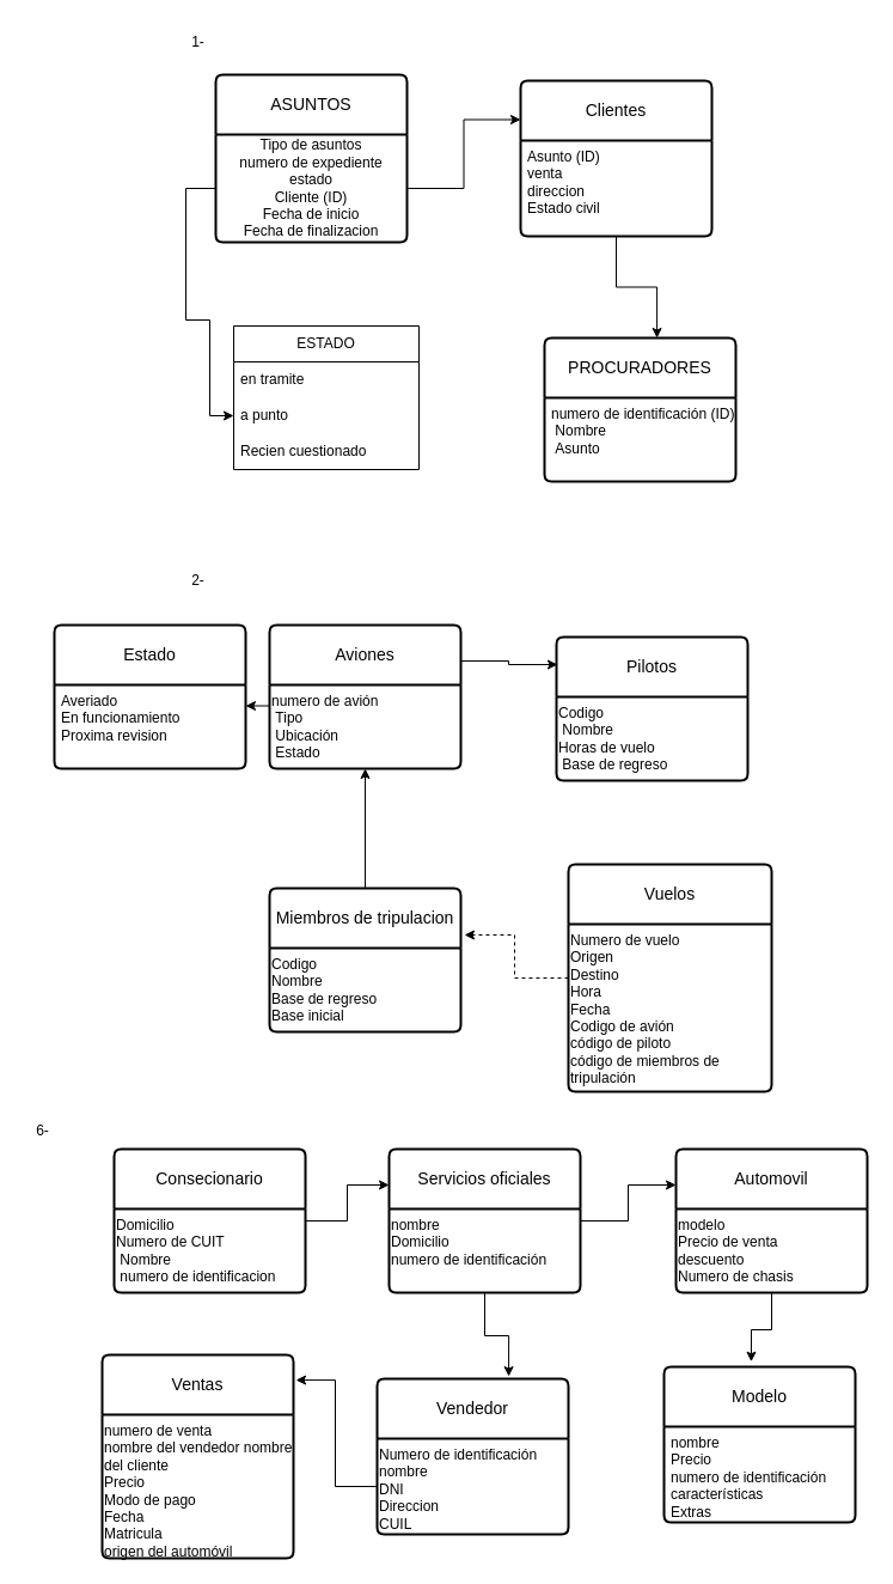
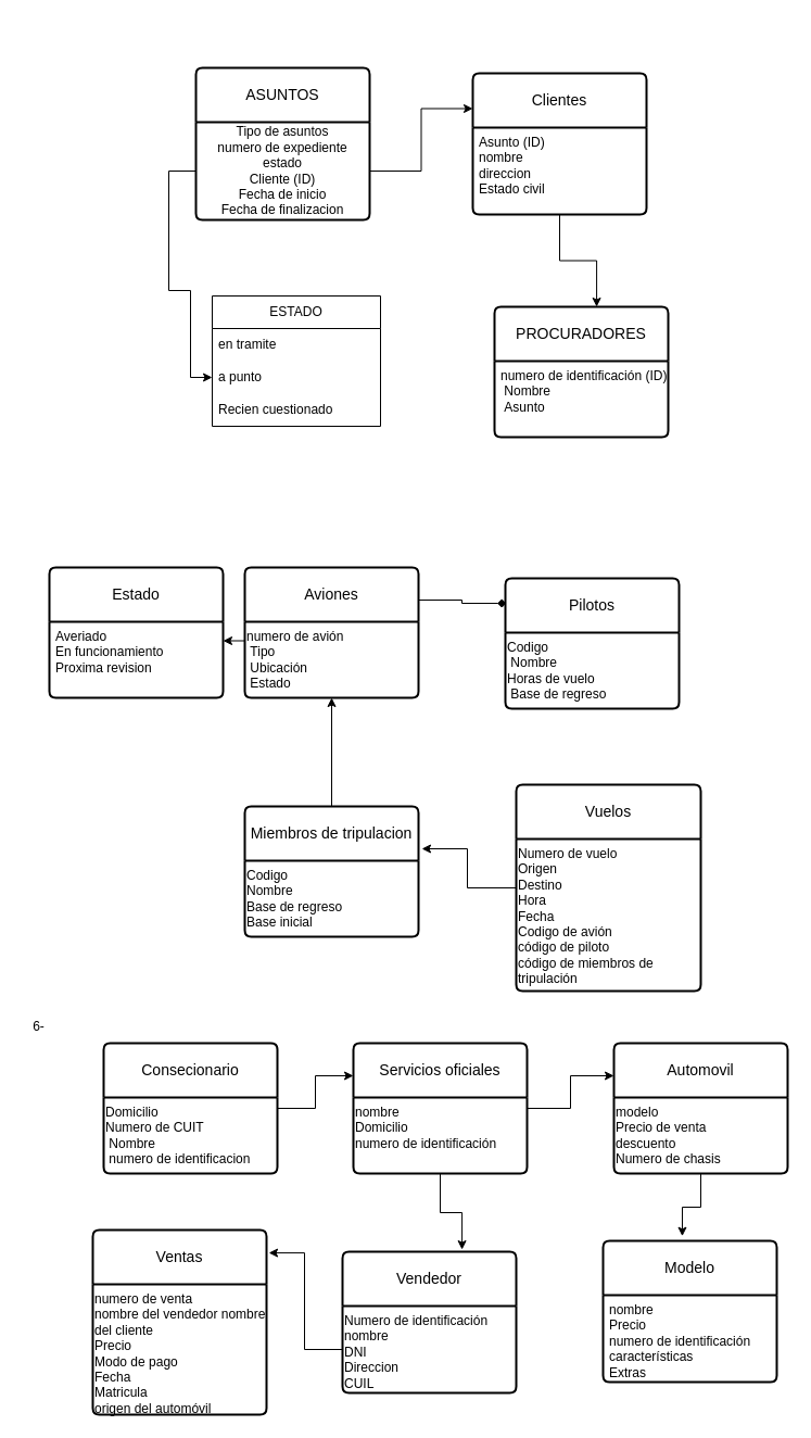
  <mxCell id="0" />
  <mxCell id="1" parent="0" />
- <mxCell id="2" value="1-" style="text;html=1;align=center;verticalAlign=middle;resizable=0;points=[];autosize=1;strokeColor=none;fillColor=none;" parent="1" vertex="1"><mxGeometry x="150" y="20" width="30" height="30" as="geometry" /></mxCell>
  <mxCell id="3" value="ESTADO" style="swimlane;fontStyle=0;childLayout=stackLayout;horizontal=1;startSize=30;horizontalStack=0;resizeParent=1;resizeParentMax=0;resizeLast=0;collapsible=1;marginBottom=0;whiteSpace=wrap;html=1;" parent="1" vertex="1"><mxGeometry x="195" y="272" width="155" height="120" as="geometry" /></mxCell>
  <mxCell id="4" value="en tramite" style="text;strokeColor=none;fillColor=none;align=left;verticalAlign=middle;spacingLeft=4;spacingRight=4;overflow=hidden;points=[[0,0.5],[1,0.5]];portConstraint=eastwest;rotatable=0;whiteSpace=wrap;html=1;" parent="3" vertex="1"><mxGeometry y="30" width="155" height="30" as="geometry" /></mxCell>
  <mxCell id="5" value="a punto" style="text;strokeColor=none;fillColor=none;align=left;verticalAlign=middle;spacingLeft=4;spacingRight=4;overflow=hidden;points=[[0,0.5],[1,0.5]];portConstraint=eastwest;rotatable=0;whiteSpace=wrap;html=1;" parent="3" vertex="1"><mxGeometry y="60" width="155" height="30" as="geometry" /></mxCell>
  <mxCell id="6" value="Recien cuestionado" style="text;strokeColor=none;fillColor=none;align=left;verticalAlign=middle;spacingLeft=4;spacingRight=4;overflow=hidden;points=[[0,0.5],[1,0.5]];portConstraint=eastwest;rotatable=0;whiteSpace=wrap;html=1;" parent="3" vertex="1"><mxGeometry y="90" width="155" height="30" as="geometry" /></mxCell>
  <mxCell id="7" value="ASUNTOS" style="swimlane;childLayout=stackLayout;horizontal=1;startSize=50;horizontalStack=0;rounded=1;fontSize=14;fontStyle=0;strokeWidth=2;resizeParent=0;resizeLast=1;shadow=0;dashed=0;align=center;arcSize=4;whiteSpace=wrap;html=1;" parent="1" vertex="1"><mxGeometry x="180" y="62" width="160" height="140" as="geometry" /></mxCell>
  <mxCell id="8" value="Tipo de asuntos&lt;br&gt;numero de expediente&lt;br&gt;estado&lt;br&gt;Cliente (ID)&lt;br&gt;Fecha de inicio&lt;br&gt;Fecha de finalizacion" style="text;strokeColor=none;align=center;fillColor=none;html=1;verticalAlign=middle;whiteSpace=wrap;rounded=0;" parent="7" vertex="1"><mxGeometry y="50" width="160" height="90" as="geometry" /></mxCell>
  <mxCell id="9" value="Clientes" style="swimlane;childLayout=stackLayout;horizontal=1;startSize=50;horizontalStack=0;rounded=1;fontSize=14;fontStyle=0;strokeWidth=2;resizeParent=0;resizeLast=1;shadow=0;dashed=0;align=center;arcSize=4;whiteSpace=wrap;html=1;" parent="1" vertex="1"><mxGeometry x="435" y="67" width="160" height="130" as="geometry" /></mxCell>
- <mxCell id="10" value="Asunto (ID)&lt;br&gt;venta&lt;br&gt;direccion&lt;br&gt;Estado civil" style="align=left;strokeColor=none;fillColor=none;spacingLeft=4;fontSize=12;verticalAlign=top;resizable=0;rotatable=0;part=1;html=1;" parent="9" vertex="1"><mxGeometry y="50" width="160" height="80" as="geometry" /></mxCell>
+ <mxCell id="10" value="Asunto (ID)&lt;br&gt;nombre&lt;br&gt;direccion&lt;br&gt;Estado civil" style="align=left;strokeColor=none;fillColor=none;spacingLeft=4;fontSize=12;verticalAlign=top;resizable=0;rotatable=0;part=1;html=1;" parent="9" vertex="1"><mxGeometry y="50" width="160" height="80" as="geometry" /></mxCell>
  <mxCell id="11" value="" style="edgeStyle=orthogonalEdgeStyle;rounded=0;orthogonalLoop=1;jettySize=auto;html=1;" parent="1" source="8" target="5" edge="1"><mxGeometry relative="1" as="geometry"><Array as="points"><mxPoint x="155" y="157" /><mxPoint x="155" y="267" /><mxPoint x="175" y="267" /><mxPoint x="175" y="347" /></Array></mxGeometry></mxCell>
  <mxCell id="12" value="PROCURADORES" style="swimlane;childLayout=stackLayout;horizontal=1;startSize=50;horizontalStack=0;rounded=1;fontSize=14;fontStyle=0;strokeWidth=2;resizeParent=0;resizeLast=1;shadow=0;dashed=0;align=center;arcSize=4;whiteSpace=wrap;html=1;" parent="1" vertex="1"><mxGeometry x="455" y="282" width="160" height="120" as="geometry" /></mxCell>
  <mxCell id="13" value="numero de identificación (ID)&lt;br&gt;&amp;nbsp;Nombre&lt;br&gt;&amp;nbsp;Asunto" style="align=left;strokeColor=none;fillColor=none;spacingLeft=4;fontSize=12;verticalAlign=top;resizable=0;rotatable=0;part=1;html=1;" parent="12" vertex="1"><mxGeometry y="50" width="160" height="70" as="geometry" /></mxCell>
- <mxCell id="14" value="2-" style="text;html=1;align=center;verticalAlign=middle;resizable=0;points=[];autosize=1;strokeColor=none;fillColor=none;" parent="1" vertex="1"><mxGeometry x="150" y="470" width="30" height="30" as="geometry" /></mxCell>
- <mxCell id="15" style="edgeStyle=orthogonalEdgeStyle;rounded=0;orthogonalLoop=1;jettySize=auto;html=1;exitX=1;exitY=0.25;exitDx=0;exitDy=0;entryX=0.006;entryY=0.192;entryDx=0;entryDy=0;entryPerimeter=0;" edge="1" parent="1" source="16" target="18"><mxGeometry relative="1" as="geometry" /></mxCell>
+ <mxCell id="15" style="edgeStyle=orthogonalEdgeStyle;rounded=0;orthogonalLoop=1;jettySize=auto;html=1;exitX=1;exitY=0.25;exitDx=0;exitDy=0;entryX=0.006;entryY=0.192;entryDx=0;entryDy=0;entryPerimeter=0;endArrow=diamond;" edge="1" parent="1" source="16" target="18"><mxGeometry relative="1" as="geometry" /></mxCell>
  <mxCell id="16" value="Aviones" style="swimlane;childLayout=stackLayout;horizontal=1;startSize=50;horizontalStack=0;rounded=1;fontSize=14;fontStyle=0;strokeWidth=2;resizeParent=0;resizeLast=1;shadow=0;dashed=0;align=center;arcSize=4;whiteSpace=wrap;html=1;" parent="1" vertex="1"><mxGeometry x="225" y="522" width="160" height="120" as="geometry" /></mxCell>
  <mxCell id="17" value="numero de avión&lt;br&gt;&amp;nbsp;Tipo&lt;br&gt;&amp;nbsp;Ubicación&lt;br&gt;&amp;nbsp;Estado" style="text;whiteSpace=wrap;html=1;" parent="16" vertex="1"><mxGeometry y="50" width="160" height="70" as="geometry" /></mxCell>
  <mxCell id="18" value="Pilotos" style="swimlane;childLayout=stackLayout;horizontal=1;startSize=50;horizontalStack=0;rounded=1;fontSize=14;fontStyle=0;strokeWidth=2;resizeParent=0;resizeLast=1;shadow=0;dashed=0;align=center;arcSize=4;whiteSpace=wrap;html=1;" parent="1" vertex="1"><mxGeometry x="465" y="532" width="160" height="120" as="geometry" /></mxCell>
  <mxCell id="19" value="Codigo&lt;br&gt;&amp;nbsp;Nombre&lt;br&gt;Horas de vuelo&lt;br&gt;&amp;nbsp;Base de regreso" style="text;whiteSpace=wrap;html=1;" parent="18" vertex="1"><mxGeometry y="50" width="160" height="70" as="geometry" /></mxCell>
- <mxCell id="20" style="edgeStyle=orthogonalEdgeStyle;rounded=0;orthogonalLoop=1;jettySize=auto;html=1;entryX=1.019;entryY=0.325;entryDx=0;entryDy=0;entryPerimeter=0;dashed=1;" edge="1" parent="1" source="21" target="24"><mxGeometry relative="1" as="geometry" /></mxCell>
+ <mxCell id="20" style="edgeStyle=orthogonalEdgeStyle;rounded=0;orthogonalLoop=1;jettySize=auto;html=1;entryX=1.019;entryY=0.325;entryDx=0;entryDy=0;entryPerimeter=0;" edge="1" parent="1" source="21" target="24"><mxGeometry relative="1" as="geometry" /></mxCell>
  <mxCell id="21" value="Vuelos" style="swimlane;childLayout=stackLayout;horizontal=1;startSize=50;horizontalStack=0;rounded=1;fontSize=14;fontStyle=0;strokeWidth=2;resizeParent=0;resizeLast=1;shadow=0;dashed=0;align=center;arcSize=4;whiteSpace=wrap;html=1;" parent="1" vertex="1"><mxGeometry x="475" y="722" width="170" height="190" as="geometry" /></mxCell>
  <mxCell id="22" value="Numero de vuelo&lt;br&gt;Origen&lt;br&gt;Destino&lt;br&gt;Hora&lt;br&gt;Fecha&lt;br&gt;Codigo  de avión&lt;br&gt;código de  piloto &lt;br&gt;código de miembros de tripulación" style="text;whiteSpace=wrap;html=1;" vertex="1" parent="21"><mxGeometry y="50" width="170" height="140" as="geometry" /></mxCell>
  <mxCell id="23" style="edgeStyle=orthogonalEdgeStyle;rounded=0;orthogonalLoop=1;jettySize=auto;html=1;entryX=0.5;entryY=1;entryDx=0;entryDy=0;" edge="1" parent="1" source="24" target="17"><mxGeometry relative="1" as="geometry" /></mxCell>
  <mxCell id="24" value="Miembros de tripulacion" style="swimlane;childLayout=stackLayout;horizontal=1;startSize=50;horizontalStack=0;rounded=1;fontSize=14;fontStyle=0;strokeWidth=2;resizeParent=0;resizeLast=1;shadow=0;dashed=0;align=center;arcSize=4;whiteSpace=wrap;html=1;" parent="1" vertex="1"><mxGeometry x="225" y="742" width="160" height="120" as="geometry" /></mxCell>
  <mxCell id="25" value="Codigo&lt;br&gt;Nombre&lt;br&gt;Base de regreso&lt;br&gt;Base inicial" style="text;whiteSpace=wrap;html=1;" vertex="1" parent="24"><mxGeometry y="50" width="160" height="70" as="geometry" /></mxCell>
  <mxCell id="26" value="Estado" style="swimlane;childLayout=stackLayout;horizontal=1;startSize=50;horizontalStack=0;rounded=1;fontSize=14;fontStyle=0;strokeWidth=2;resizeParent=0;resizeLast=1;shadow=0;dashed=0;align=center;arcSize=4;whiteSpace=wrap;html=1;" parent="1" vertex="1"><mxGeometry x="45" y="522" width="160" height="120" as="geometry" /></mxCell>
  <mxCell id="27" value="Averiado&lt;br&gt;En funcionamiento&lt;br&gt;Proxima revision" style="align=left;strokeColor=none;fillColor=none;spacingLeft=4;fontSize=12;verticalAlign=top;resizable=0;rotatable=0;part=1;html=1;" parent="26" vertex="1"><mxGeometry y="50" width="160" height="70" as="geometry" /></mxCell>
  <mxCell id="28" style="edgeStyle=orthogonalEdgeStyle;rounded=0;orthogonalLoop=1;jettySize=auto;html=1;exitX=0;exitY=0.25;exitDx=0;exitDy=0;entryX=1;entryY=0.25;entryDx=0;entryDy=0;" parent="1" source="17" target="27" edge="1"><mxGeometry relative="1" as="geometry" /></mxCell>
  <mxCell id="29" value="6-" style="text;html=1;align=center;verticalAlign=middle;resizable=0;points=[];autosize=1;strokeColor=none;fillColor=none;" vertex="1" parent="1"><mxGeometry x="20" y="930" width="30" height="30" as="geometry" /></mxCell>
  <mxCell id="30" style="edgeStyle=orthogonalEdgeStyle;rounded=0;orthogonalLoop=1;jettySize=auto;html=1;entryX=0;entryY=0.25;entryDx=0;entryDy=0;" edge="1" parent="1" source="31" target="34"><mxGeometry relative="1" as="geometry" /></mxCell>
  <mxCell id="31" value="Consecionario" style="swimlane;childLayout=stackLayout;horizontal=1;startSize=50;horizontalStack=0;rounded=1;fontSize=14;fontStyle=0;strokeWidth=2;resizeParent=0;resizeLast=1;shadow=0;dashed=0;align=center;arcSize=4;whiteSpace=wrap;html=1;" vertex="1" parent="1"><mxGeometry x="95" y="960" width="160" height="120" as="geometry" /></mxCell>
  <mxCell id="32" value="Domicilio&lt;br&gt;Numero de CUIT&lt;br&gt;&amp;nbsp;Nombre&lt;br&gt;&amp;nbsp;numero de identificacion" style="text;whiteSpace=wrap;html=1;" vertex="1" parent="31"><mxGeometry y="50" width="160" height="70" as="geometry" /></mxCell>
  <mxCell id="33" style="edgeStyle=orthogonalEdgeStyle;rounded=0;orthogonalLoop=1;jettySize=auto;html=1;entryX=0;entryY=0.25;entryDx=0;entryDy=0;" edge="1" parent="1" source="34" target="36"><mxGeometry relative="1" as="geometry" /></mxCell>
  <mxCell id="34" value="Servicios oficiales" style="swimlane;childLayout=stackLayout;horizontal=1;startSize=50;horizontalStack=0;rounded=1;fontSize=14;fontStyle=0;strokeWidth=2;resizeParent=0;resizeLast=1;shadow=0;dashed=0;align=center;arcSize=4;whiteSpace=wrap;html=1;" vertex="1" parent="1"><mxGeometry x="325" y="960" width="160" height="120" as="geometry" /></mxCell>
  <mxCell id="35" value="nombre&lt;br&gt;Domicilio&lt;br&gt;numero de  identificación" style="text;whiteSpace=wrap;html=1;" vertex="1" parent="34"><mxGeometry y="50" width="160" height="70" as="geometry" /></mxCell>
  <mxCell id="36" value="Automovil" style="swimlane;childLayout=stackLayout;horizontal=1;startSize=50;horizontalStack=0;rounded=1;fontSize=14;fontStyle=0;strokeWidth=2;resizeParent=0;resizeLast=1;shadow=0;dashed=0;align=center;arcSize=4;whiteSpace=wrap;html=1;" vertex="1" parent="1"><mxGeometry x="565" y="960" width="160" height="120" as="geometry" /></mxCell>
  <mxCell id="37" value="modelo&lt;br&gt;Precio de venta&lt;br&gt;descuento&lt;br&gt;Numero de chasis&lt;br&gt;" style="text;whiteSpace=wrap;html=1;" vertex="1" parent="36"><mxGeometry y="50" width="160" height="70" as="geometry" /></mxCell>
  <mxCell id="38" value="Ventas" style="swimlane;childLayout=stackLayout;horizontal=1;startSize=50;horizontalStack=0;rounded=1;fontSize=14;fontStyle=0;strokeWidth=2;resizeParent=0;resizeLast=1;shadow=0;dashed=0;align=center;arcSize=4;whiteSpace=wrap;html=1;" vertex="1" parent="1"><mxGeometry x="85" y="1132" width="160" height="170" as="geometry" /></mxCell>
  <mxCell id="39" value="numero de venta&lt;br&gt;nombre del vendedor nombre del cliente&lt;br&gt;Precio&lt;br&gt;Modo de pago&lt;br&gt;Fecha&lt;br&gt;Matricula&lt;br&gt;origen del automóvil" style="text;whiteSpace=wrap;html=1;" vertex="1" parent="38"><mxGeometry y="50" width="160" height="120" as="geometry" /></mxCell>
  <mxCell id="40" value="Vendedor" style="swimlane;childLayout=stackLayout;horizontal=1;startSize=50;horizontalStack=0;rounded=1;fontSize=14;fontStyle=0;strokeWidth=2;resizeParent=0;resizeLast=1;shadow=0;dashed=0;align=center;arcSize=4;whiteSpace=wrap;html=1;" vertex="1" parent="1"><mxGeometry x="315" y="1152" width="160" height="130" as="geometry" /></mxCell>
  <mxCell id="41" value="Numero de identificación nombre&lt;br&gt;DNI&lt;br&gt;Direccion&lt;br&gt;CUIL" style="text;whiteSpace=wrap;html=1;" vertex="1" parent="40"><mxGeometry y="50" width="160" height="80" as="geometry" /></mxCell>
  <mxCell id="42" value="Modelo" style="swimlane;childLayout=stackLayout;horizontal=1;startSize=50;horizontalStack=0;rounded=1;fontSize=14;fontStyle=0;strokeWidth=2;resizeParent=0;resizeLast=1;shadow=0;dashed=0;align=center;arcSize=4;whiteSpace=wrap;html=1;" vertex="1" parent="1"><mxGeometry x="555" y="1142" width="160" height="130" as="geometry" /></mxCell>
  <mxCell id="43" value="nombre&lt;br&gt;Precio&lt;br&gt;numero de identificación&lt;br&gt;características&lt;br&gt;Extras" style="align=left;strokeColor=none;fillColor=none;spacingLeft=4;fontSize=12;verticalAlign=top;resizable=0;rotatable=0;part=1;html=1;" vertex="1" parent="42"><mxGeometry y="50" width="160" height="80" as="geometry" /></mxCell>
  <mxCell id="44" style="edgeStyle=orthogonalEdgeStyle;rounded=0;orthogonalLoop=1;jettySize=auto;html=1;entryX=0.456;entryY=-0.033;entryDx=0;entryDy=0;entryPerimeter=0;" edge="1" parent="1" source="37" target="42"><mxGeometry relative="1" as="geometry" /></mxCell>
  <mxCell id="45" style="edgeStyle=orthogonalEdgeStyle;rounded=0;orthogonalLoop=1;jettySize=auto;html=1;entryX=0;entryY=0.25;entryDx=0;entryDy=0;" edge="1" parent="1" source="8" target="9"><mxGeometry relative="1" as="geometry" /></mxCell>
  <mxCell id="46" style="edgeStyle=orthogonalEdgeStyle;rounded=0;orthogonalLoop=1;jettySize=auto;html=1;entryX=0.588;entryY=0;entryDx=0;entryDy=0;entryPerimeter=0;" edge="1" parent="1" source="10" target="12"><mxGeometry relative="1" as="geometry" /></mxCell>
  <mxCell id="47" style="edgeStyle=orthogonalEdgeStyle;rounded=0;orthogonalLoop=1;jettySize=auto;html=1;entryX=0.688;entryY=-0.015;entryDx=0;entryDy=0;entryPerimeter=0;" edge="1" parent="1" source="35" target="40"><mxGeometry relative="1" as="geometry" /></mxCell>
  <mxCell id="48" style="edgeStyle=orthogonalEdgeStyle;rounded=0;orthogonalLoop=1;jettySize=auto;html=1;entryX=1.013;entryY=0.124;entryDx=0;entryDy=0;entryPerimeter=0;" edge="1" parent="1" source="41" target="38"><mxGeometry relative="1" as="geometry" /></mxCell>
